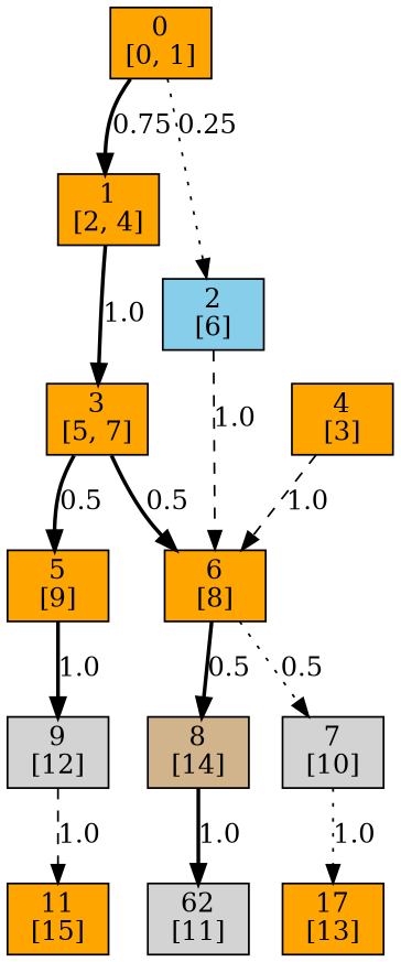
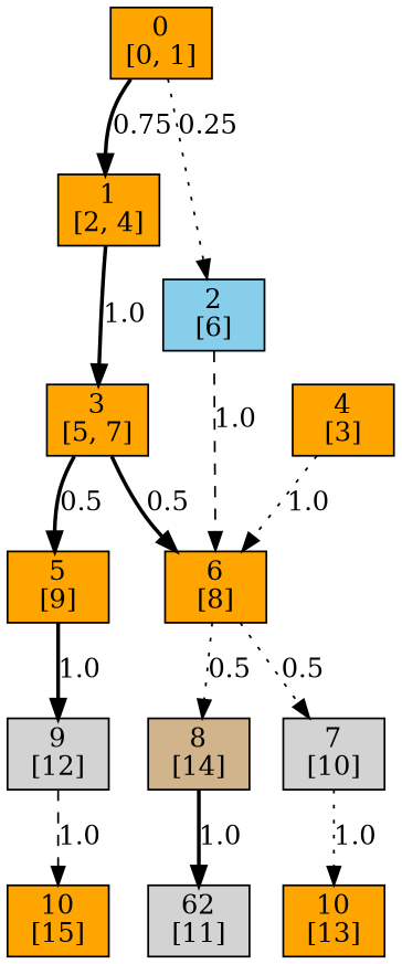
  digraph {
    node [fillcolor=orange shape=box style=filled]
    edge [style=bold]
    n1 [label="0\n[0, 1]"]
    n2 [label="1\n[2, 4]"]
    n3 [fillcolor=skyblue label="2\n[6]"]
    n4 [label="3\n[5, 7]"]
    n5 [label="6\n[8]"]
    n6 [label="5\n[9]"]
    n7 [label="4\n[3]"]
    n8 [fillcolor=lightgrey label="9\n[12]"]
    n9 [fillcolor=lightgrey label="7\n[10]"]
    n10 [fillcolor=tan label="8\n[14]"]
-   n11 [label="11\n[15]"]
-   n12 [label="17\n[13]"]
+   n11 [label="10\n[15]"]
+   n12 [label="10\n[13]"]
    n13 [fillcolor=lightgrey label="62\n[11]"]
    n1 -> n2 [label=0.75]
    n1 -> n3 [label=0.25 style=dotted]
    n2 -> n4 [label=1.0]
    n3 -> n5 [label=1.0 style=dashed]
    n4 -> n5 [label=0.5]
    n4 -> n6 [label=0.5]
    n5 -> n9 [label=0.5 style=dotted]
-   n5 -> n10 [label=0.5]
+   n5 -> n10 [label=0.5 style=dotted]
    n6 -> n8 [label=1.0]
-   n7 -> n5 [label=1.0 style=dashed]
+   n7 -> n5 [label=1.0 style=dotted]
    n8 -> n11 [label=1.0 style=dashed]
    n9 -> n12 [label=1.0 style=dotted]
    n10 -> n13 [label=1.0]
  }
